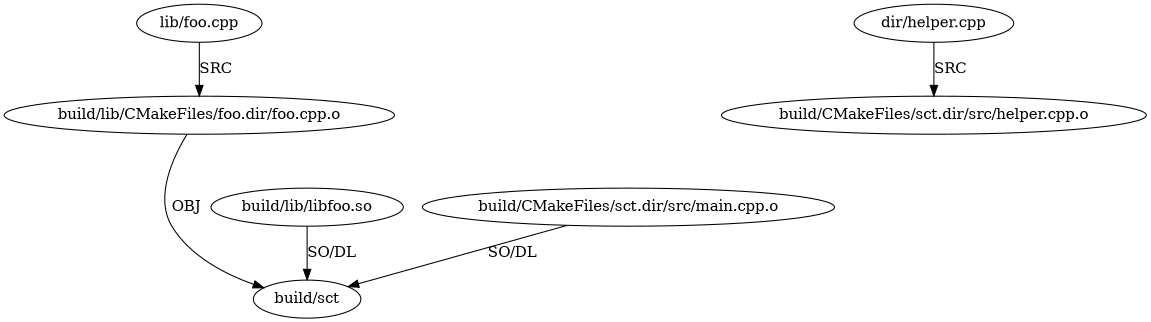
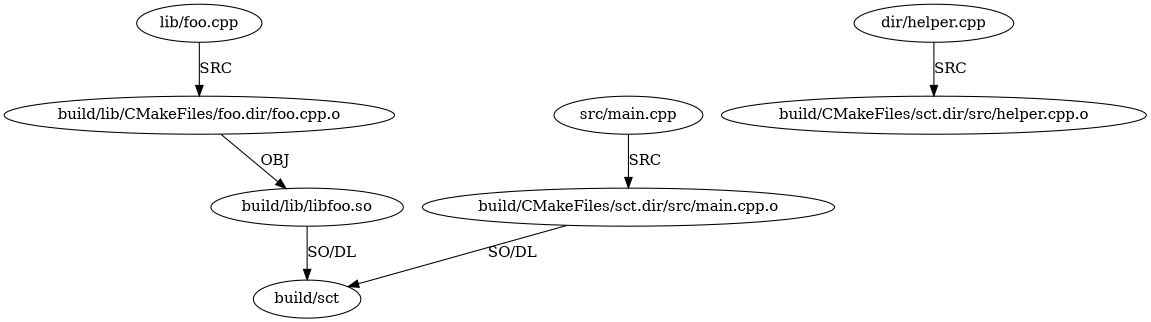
  digraph {
    "build/CMakeFiles/sct.dir/src/main.cpp.o"
    "build/sct"
+   "src/main.cpp"
    "lib/foo.cpp"
    "build/lib/CMakeFiles/foo.dir/foo.cpp.o"
    "build/lib/libfoo.so"
    n7 [label="dir/helper.cpp"]
    "build/CMakeFiles/sct.dir/src/helper.cpp.o"
    "build/CMakeFiles/sct.dir/src/main.cpp.o" -> "build/sct" [label="SO/DL"]
+   "src/main.cpp" -> "build/CMakeFiles/sct.dir/src/main.cpp.o" [label=SRC]
    "lib/foo.cpp" -> "build/lib/CMakeFiles/foo.dir/foo.cpp.o" [label=SRC]
-   "build/lib/CMakeFiles/foo.dir/foo.cpp.o" -> "build/sct" [label=OBJ]
+   "build/lib/CMakeFiles/foo.dir/foo.cpp.o" -> "build/lib/libfoo.so" [label=OBJ]
    "build/lib/libfoo.so" -> "build/sct" [label="SO/DL"]
    n7 -> "build/CMakeFiles/sct.dir/src/helper.cpp.o" [label=SRC]
  }
